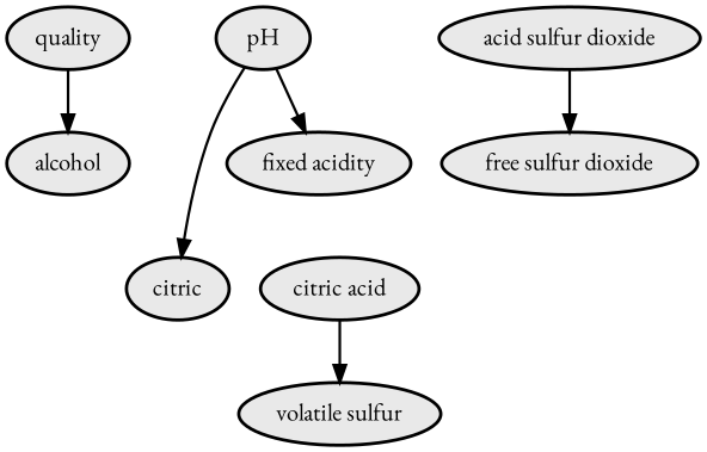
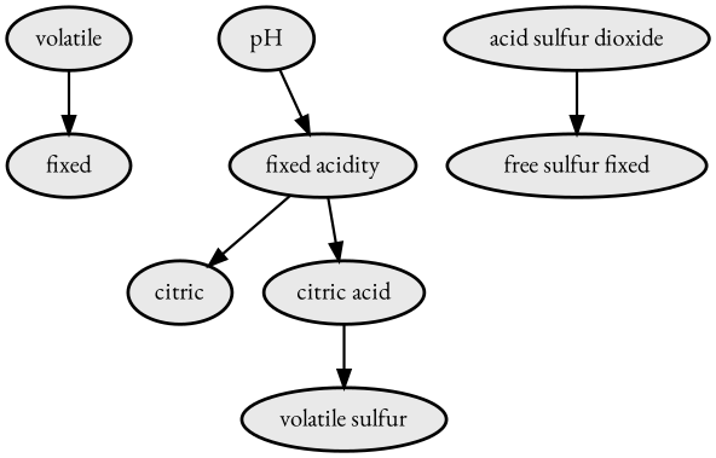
  digraph {
    fontname="EB Garamond"
    node [fillcolor="#E9E9E9" fontname="EB Garamond" fontsize=14 penwidth=1.875 style=filled]
    edge [fontname="EB Garamond" penwidth=1.5]
-   quality
-   alcohol
+   quality [label=volatile]
+   alcohol [label=fixed]
    pH
    "fixed acidity"
    n5 [label=citric]
    "citric acid"
    n7 [label="volatile sulfur"]
    n8 [label="acid sulfur dioxide"]
-   "free sulfur dioxide"
+   "free sulfur dioxide" [label="free sulfur fixed"]
    quality -> alcohol
    pH -> "fixed acidity"
-   pH -> n5
+   "fixed acidity" -> n5
+   "fixed acidity" -> "citric acid"
    "citric acid" -> n7
    n8 -> "free sulfur dioxide"
  }
